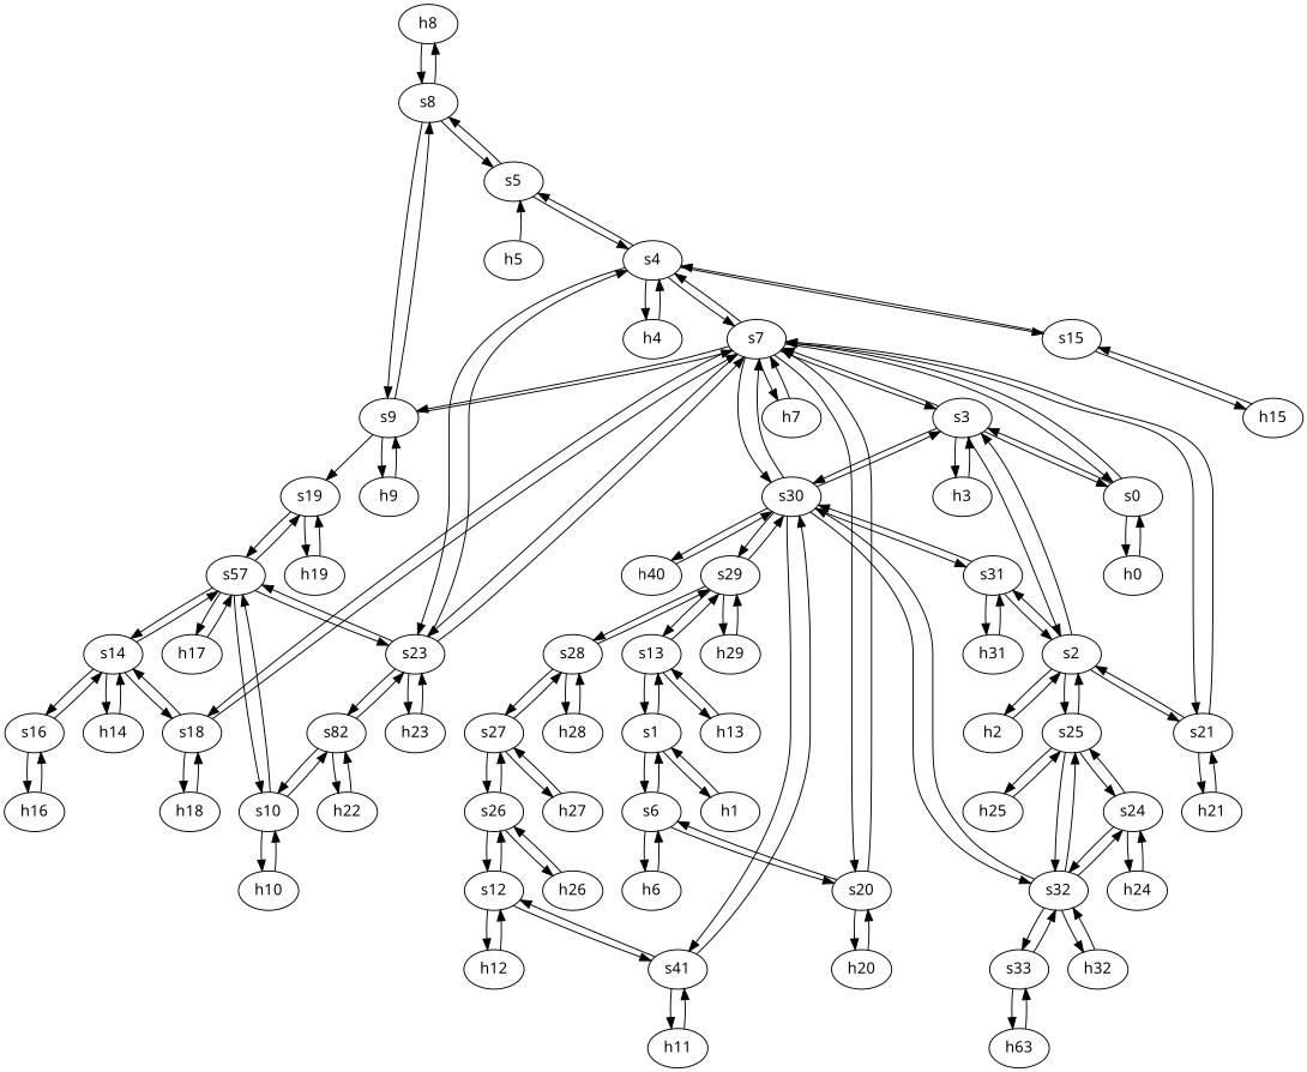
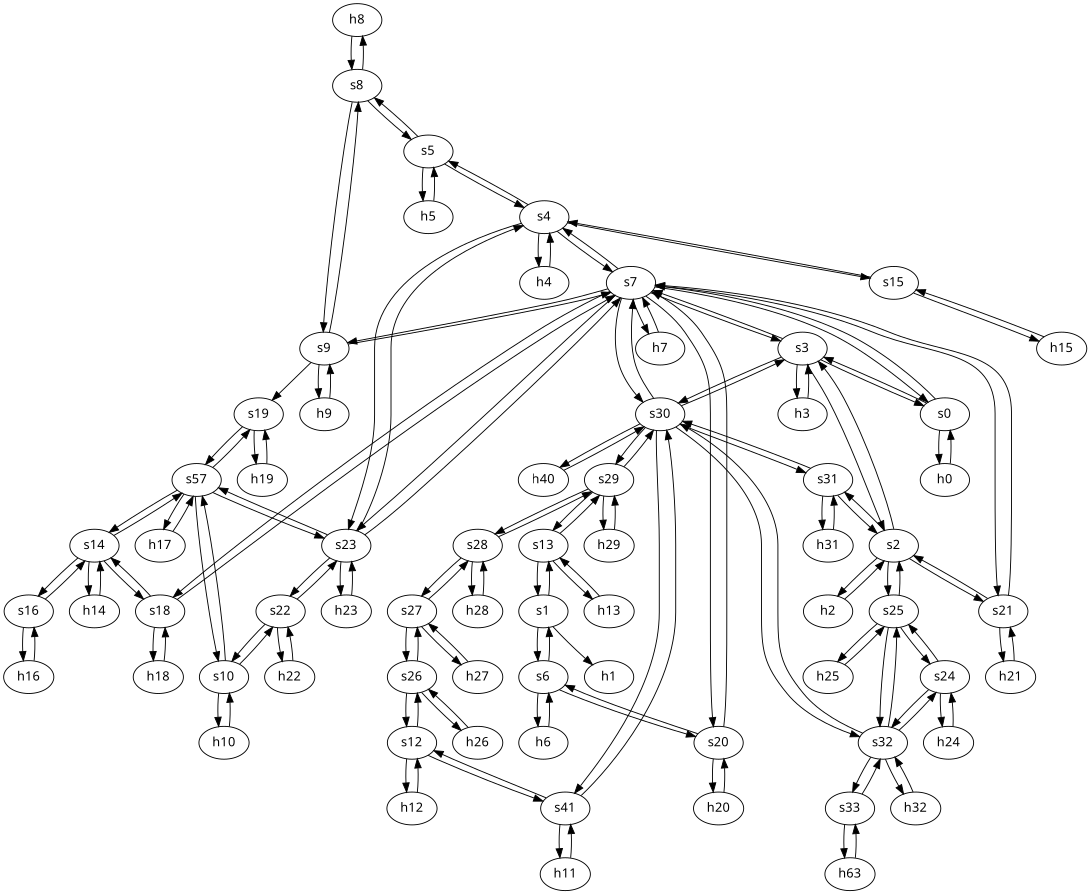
  strict digraph {
    fontname="Noto Sans"
    node [fontname="Noto Sans" type=host]
    edge [capacity="1Gbps" cost=1 dst_port=1 fontname="Noto Sans" src_port=1]
    h8 [ip="111.0.8.8" mac="00:00:00:00:8:8"]
    s8 [type=switch]
    s9 [type=switch]
    s5 [type=switch]
    h9 [ip="111.0.9.9" mac="00:00:00:00:9:9"]
    s7 [type=switch]
    s19 [type=switch]
    s4 [type=switch]
    h5 [ip="111.0.5.5" mac="00:00:00:00:5:5"]
    s3 [type=switch]
    s21 [type=switch]
    s0 [type=switch]
    s30 [type=switch]
    s20 [type=switch]
    h7 [ip="111.0.7.7" mac="00:00:00:00:7:7"]
    s23 [type=switch]
    s18 [type=switch]
    n18 [label=s57 type=switch]
    h19 [ip="111.0.19.19" mac="00:00:00:00:19:19"]
    h26 [ip="111.0.26.26" mac="00:00:00:00:26:26"]
    s26 [type=switch]
    s12 [type=switch]
    s27 [type=switch]
    n24 [label=s41 type=switch]
    h12 [ip="111.0.12.12" mac="00:00:00:00:12:12"]
    s28 [type=switch]
    h27 [ip="111.0.27.27" mac="00:00:00:00:27:27"]
    h2 [ip="111.0.2.2" mac="00:00:00:00:2:2"]
    s2 [type=switch]
    s31 [type=switch]
    s25 [type=switch]
    h3 [ip="111.0.3.3" mac="00:00:00:00:3:3"]
    h21 [ip="111.0.21.21" mac="00:00:00:00:21:21"]
    h31 [ip="111.0.31.31" mac="00:00:00:00:31:31"]
    s32 [type=switch]
    h25 [ip="111.0.25.25" mac="00:00:00:00:25:25"]
    s24 [type=switch]
    h0 [ip="111.0.0.0" mac="00:00:00:00:0:0"]
    s29 [type=switch]
    n40 [ip="111.0.30.30" label=h40 mac="00:00:00:00:30:30"]
    h1 [ip="111.0.1.1" mac="00:00:00:00:1:1"]
    s1 [type=switch]
    s6 [type=switch]
    s13 [type=switch]
    h6 [ip="111.0.6.6" mac="00:00:00:00:6:6"]
    h13 [ip="111.0.13.13" mac="00:00:00:00:13:13"]
    h20 [ip="111.0.20.20" mac="00:00:00:00:20:20"]
    h4 [ip="111.0.4.4" mac="00:00:00:00:4:4"]
    s15 [type=switch]
    h23 [ip="111.0.23.23" mac="00:00:00:00:23:23"]
-   s22 [type=switch label=s82]
+   s22 [type=switch]
    s14 [type=switch]
    h18 [ip="111.0.18.18" mac="00:00:00:00:18:18"]
    h15 [ip="111.0.15.15" mac="00:00:00:00:15:15"]
    h22 [ip="111.0.22.22" mac="00:00:00:00:22:22"]
    s10 [type=switch]
    h17 [ip="111.0.17.17" mac="00:00:00:00:17:17"]
    h10 [ip="111.0.10.10" mac="00:00:00:00:10:10"]
    h29 [ip="111.0.29.29" mac="00:00:00:00:29:29"]
    h28 [ip="111.0.28.28" mac="00:00:00:00:28:28"]
    h11 [ip="111.0.11.11" mac="00:00:00:00:11:11"]
    h32 [ip="111.0.32.32" mac="00:00:00:00:32:32"]
    s33 [type=switch]
    h24 [ip="111.0.24.24" mac="00:00:00:00:24:24"]
    s16 [type=switch]
    h14 [ip="111.0.14.14" mac="00:00:00:00:14:14"]
    h16 [ip="111.0.16.16" mac="00:00:00:00:16:16"]
    n68 [ip="111.0.33.33" label=h63 mac="00:00:00:00:33:33"]
    h8 -> s8
    s8 -> h8
    s8 -> s9 [dst_port=3 src_port=3]
    s8 -> s5 [dst_port=3 src_port=2]
    s9 -> s8 [dst_port=3 src_port=3]
    s9 -> h9
    s9 -> s7 [dst_port=6 src_port=2]
    s9 -> s19 [dst_port=2 src_port=4]
    s5 -> s8 [dst_port=2 src_port=3]
    s5 -> s4 [dst_port=4 src_port=2]
+   s5 -> h5
    h9 -> s9
    s7 -> s9 [dst_port=2 src_port=6]
    s7 -> s4 [dst_port=6 src_port=5]
    s7 -> s3 [dst_port=5 src_port=3]
    s7 -> s21 [dst_port=3 src_port=9]
    s7 -> s0 [dst_port=3 src_port=2]
    s7 -> s30 [dst_port=3 src_port=11]
    s7 -> s20 [dst_port=3 src_port=8]
    s7 -> h7
    s7 -> s23 [dst_port=3 src_port=10]
    s7 -> s18 [dst_port=2 src_port=7]
    s19 -> n18 [dst_port=4 src_port=3]
    s19 -> h19
    s4 -> s5 [dst_port=2 src_port=4]
    s4 -> s7 [dst_port=5 src_port=6]
    s4 -> s23 [dst_port=2 src_port=3]
    s4 -> h4
    s4 -> s15 [dst_port=2 src_port=2]
    h5 -> s5
    s3 -> s7 [dst_port=3 src_port=5]
    s3 -> s0 [dst_port=2 src_port=2]
    s3 -> s30 [dst_port=2 src_port=4]
    s3 -> s2 [dst_port=3 src_port=3]
    s3 -> h3
    s21 -> s7 [dst_port=9 src_port=3]
    s21 -> s2 [dst_port=4 src_port=2]
    s21 -> h21
    s0 -> s7 [dst_port=2 src_port=3]
    s0 -> s3 [dst_port=2 src_port=2]
    s0 -> h0
    s30 -> s7 [dst_port=11 src_port=3]
    s30 -> s3 [dst_port=4 src_port=2]
    s30 -> n24 [dst_port=3 src_port=4]
    s30 -> s31 [dst_port=3 src_port=7]
    s30 -> s32 [dst_port=4 src_port=6]
    s30 -> s29 [dst_port=4 src_port=5]
    s30 -> n40
    s20 -> s7 [dst_port=8 src_port=3]
    s20 -> s6 [dst_port=3 src_port=2]
    s20 -> h20
    h7 -> s7
    s23 -> s7 [dst_port=10 src_port=3]
    s23 -> s4 [dst_port=3 src_port=2]
    s23 -> n18 [dst_port=5 src_port=4]
    s23 -> h23
    s23 -> s22 [dst_port=3 src_port=5]
    s18 -> s7 [dst_port=7 src_port=2]
    s18 -> s14 [dst_port=4 src_port=3]
    s18 -> h18
    n18 -> s19 [dst_port=3 src_port=4]
    n18 -> s23 [dst_port=4 src_port=5]
    n18 -> s14 [dst_port=3 src_port=3]
    n18 -> s10 [dst_port=2 src_port=2]
    n18 -> h17
    h19 -> s19
    h26 -> s26
    s26 -> h26
    s26 -> s12 [dst_port=3 src_port=2]
    s26 -> s27 [dst_port=2 src_port=3]
    s12 -> s26 [dst_port=2 src_port=3]
    s12 -> n24 [dst_port=2 src_port=2]
    s12 -> h12
    s27 -> s26 [dst_port=3 src_port=2]
    s27 -> s28 [dst_port=2 src_port=3]
    s27 -> h27
    n24 -> s30 [dst_port=4 src_port=3]
    n24 -> s12 [dst_port=2 src_port=2]
    n24 -> h11
    h12 -> s12
    s28 -> s27 [dst_port=3 src_port=2]
    s28 -> s29 [dst_port=3 src_port=3]
    s28 -> h28
    h27 -> s27
    h2 -> s2
    s2 -> s3 [dst_port=3 src_port=3]
    s2 -> s21 [dst_port=2 src_port=4]
    s2 -> h2
    s2 -> s31 [dst_port=2 src_port=5]
    s2 -> s25 [dst_port=2 src_port=2]
    s31 -> s30 [dst_port=7 src_port=3]
    s31 -> s2 [dst_port=5 src_port=2]
    s31 -> h31
    s25 -> s2 [dst_port=2 src_port=2]
    s25 -> s32 [dst_port=3 src_port=4]
    s25 -> h25
    s25 -> s24 [dst_port=3 src_port=3]
    h3 -> s3
    h21 -> s21
    h31 -> s31
    s32 -> s30 [dst_port=6 src_port=4]
    s32 -> s25 [dst_port=4 src_port=3]
    s32 -> s24 [dst_port=2 src_port=2]
    s32 -> h32
    s32 -> s33 [dst_port=2 src_port=5]
    h25 -> s25
    s24 -> s25 [dst_port=3 src_port=3]
    s24 -> s32 [dst_port=2 src_port=2]
    s24 -> h24
    h0 -> s0
    s29 -> s30 [dst_port=5 src_port=4]
    s29 -> s28 [dst_port=3 src_port=3]
    s29 -> s13 [dst_port=3 src_port=2]
    s29 -> h29
    n40 -> s30
-   h1 -> s1
    s1 -> h1
    s1 -> s6 [dst_port=2 src_port=3]
    s1 -> s13 [dst_port=2 src_port=2]
    s6 -> s20 [dst_port=2 src_port=3]
    s6 -> s1 [dst_port=3 src_port=2]
    s6 -> h6
    s13 -> s29 [dst_port=2 src_port=3]
    s13 -> s1 [dst_port=2 src_port=2]
    s13 -> h13
    h6 -> s6
    h13 -> s13
    h20 -> s20
    h4 -> s4
    s15 -> s4 [dst_port=2 src_port=2]
    s15 -> h15
    h23 -> s23
    s22 -> s23 [dst_port=5 src_port=3]
    s22 -> h22
    s22 -> s10 [dst_port=3 src_port=2]
    s14 -> s18 [dst_port=3 src_port=4]
    s14 -> n18 [dst_port=3 src_port=3]
    s14 -> s16 [dst_port=2 src_port=2]
    s14 -> h14
    h18 -> s18
    h15 -> s15
    h22 -> s22
    s10 -> n18 [dst_port=2 src_port=2]
    s10 -> s22 [dst_port=2 src_port=3]
    s10 -> h10
    h17 -> n18
    h10 -> s10
    h29 -> s29
    h28 -> s28
    h11 -> n24
    h32 -> s32
    s33 -> s32 [dst_port=5 src_port=2]
    s33 -> n68
    h24 -> s24
    s16 -> s14 [dst_port=2 src_port=2]
    s16 -> h16
    h14 -> s14
    h16 -> s16
    n68 -> s33
  }
